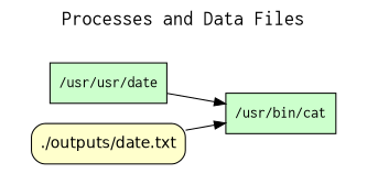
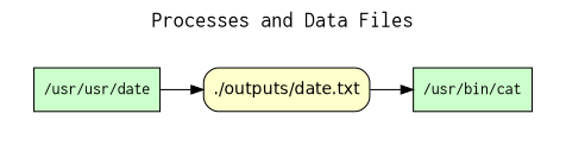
  digraph {
    fontname=Courier
    fontsize=18
    label="Processes and Data Files"
    labelloc=t
    rankdir=LR
    node [fillcolor="#CCFFCC" fontname=Courier peripheries=1 shape=box style=filled]
    n1 [label="/usr/bin/cat"]
    n2 [label="/usr/usr/date"]
    n3 [fillcolor="#FFFFCC" fontname=Helvetica label="./outputs/date.txt" style="rounded,filled"]
    subgraph cluster_1 {
      color=white
      label=""
      penwidth=0
      subgraph cluster_2 {
        color=white
        label=""
        penwidth=0
        n1
        n2
        n3
      }
    }
-   n2 -> n1
+   n2 -> n3
    n3 -> n1
  }
